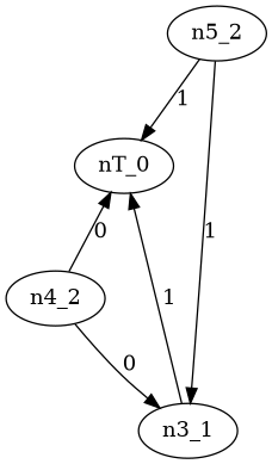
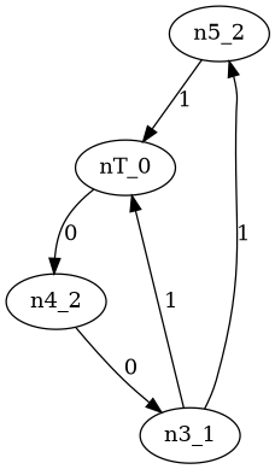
  digraph {
    n5_2
    nT_0
    n3_1
    n4_2
    n5_2 -> nT_0 [label=1]
-   n5_2 -> n3_1 [label=1]
+   n3_1 -> n5_2 [label=1]
    n3_1 -> nT_0 [label=1]
-   n4_2 -> nT_0 [label=0]
+   nT_0 -> n4_2 [label=0]
    n4_2 -> n3_1 [label=0]
  }
